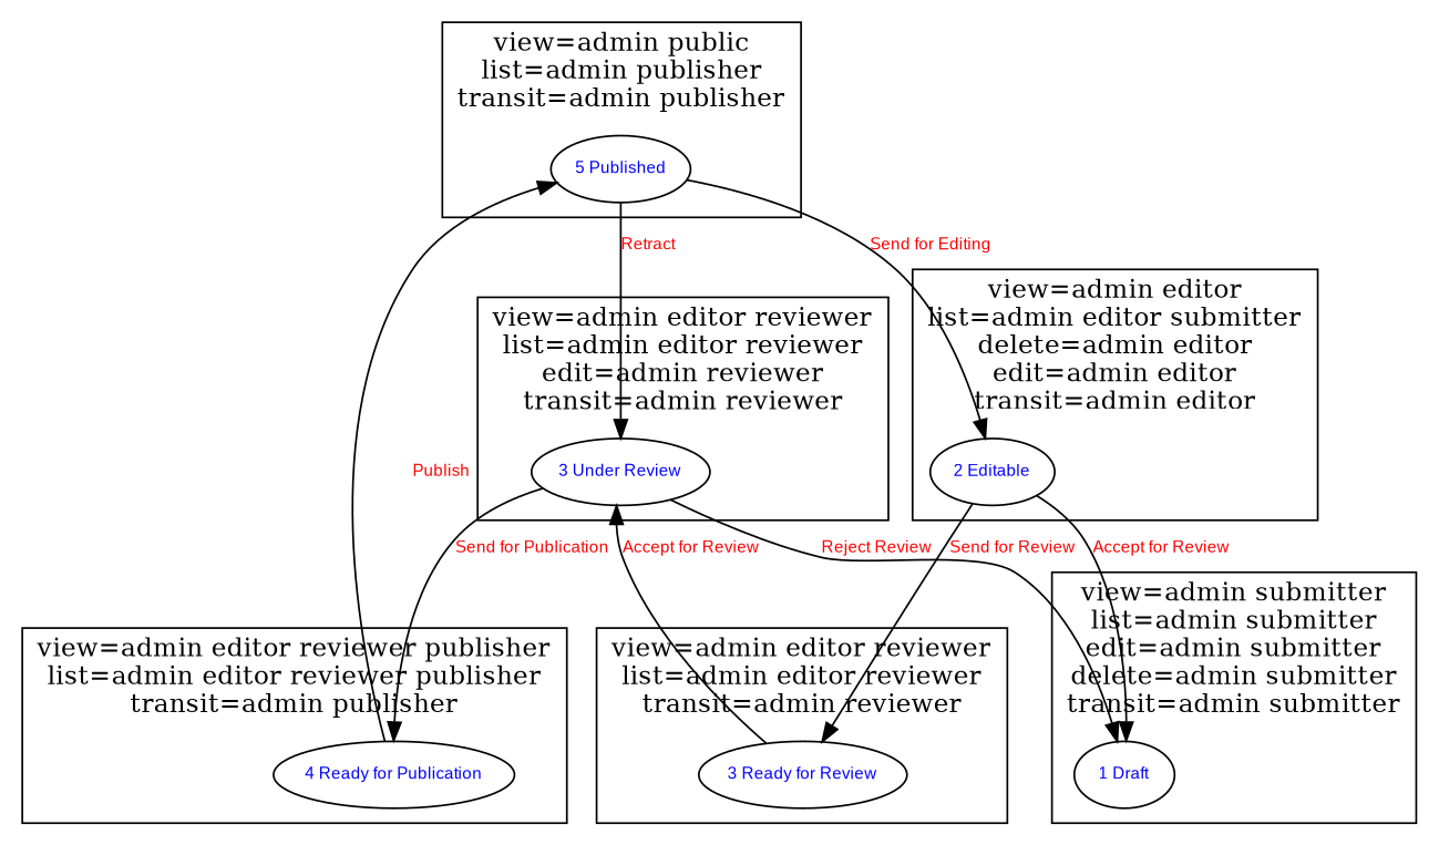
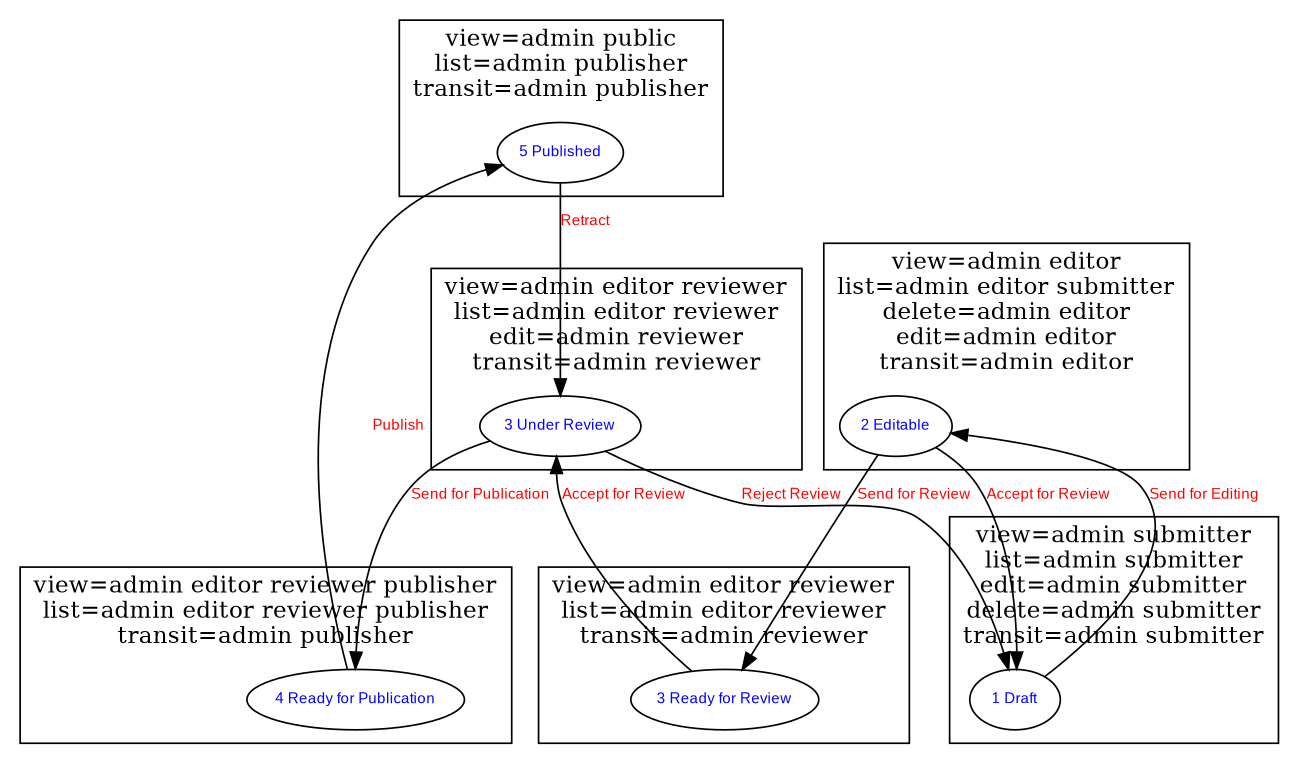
  digraph {
    compound=true
    rankdir=TB
    node [fontcolor="#0000FF" fontname=Arial fontsize=9]
    edge [fontcolor="#FF0000" fontname=Arial fontsize=9]
    n1 [label="4 Ready for Publication"]
    n2 [label="1 Draft"]
    n3 [label="2 Editable"]
    n4 [label="3 Ready for Review"]
    n5 [label="3 Under Review"]
    n6 [label="5 Published"]
    subgraph cluster_1 {
      label="view=admin editor reviewer publisher\nlist=admin editor reviewer publisher\ntransit=admin publisher"
      n1
    }
    subgraph cluster_2 {
      label="view=admin submitter\nlist=admin submitter\nedit=admin submitter\ndelete=admin submitter\ntransit=admin submitter"
      n2
    }
    subgraph cluster_3 {
      label="view=admin editor\nlist=admin editor submitter\ndelete=admin editor\nedit=admin editor\ntransit=admin editor"
      n3
    }
    subgraph cluster_4 {
      label="view=admin editor reviewer\nlist=admin editor reviewer\ntransit=admin reviewer"
      n4
    }
    subgraph cluster_5 {
      label="view=admin editor reviewer\nlist=admin editor reviewer\nedit=admin reviewer\ntransit=admin reviewer"
      n5
    }
    subgraph cluster_6 {
      label="view=admin public\nlist=admin publisher\ntransit=admin publisher"
      n6
    }
    n1 -> n6 [label=Publish]
-   n6 -> n3 [label="Send for Editing"]
+   n2 -> n3 [label="Send for Editing"]
    n3 -> n2 [label="Accept for Review"]
    n3 -> n4 [label="Send for Review"]
    n4 -> n5 [label="Accept for Review"]
    n5 -> n1 [label="Send for Publication"]
    n5 -> n2 [label="Reject Review"]
    n6 -> n5 [label=Retract]
  }
